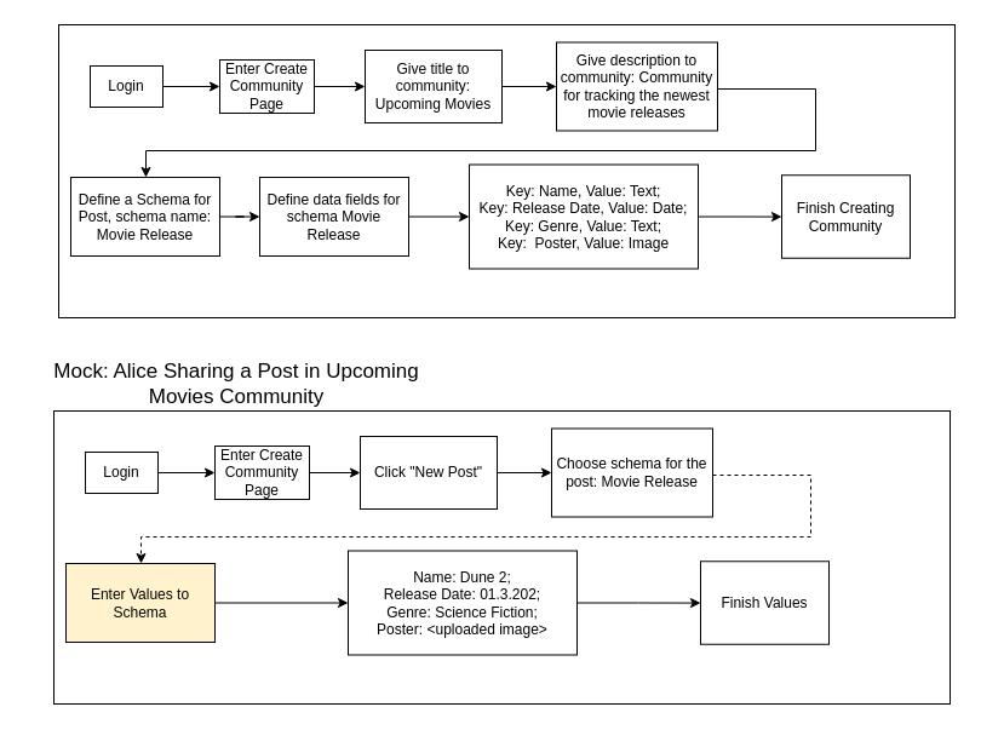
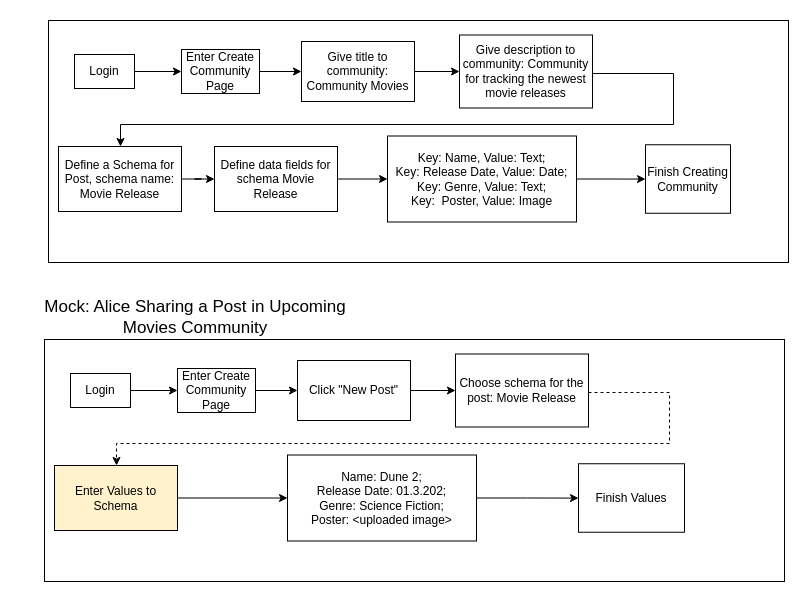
  <mxCell id="0" />
  <mxCell id="1" parent="0" />
  <mxCell id="2" value="" style="rounded=0;whiteSpace=wrap;html=1;gradientColor=none;fillColor=none;" vertex="1" parent="1"><mxGeometry x="48" y="20" width="740" height="242" as="geometry" /></mxCell>
  <mxCell id="3" value="" style="edgeStyle=orthogonalEdgeStyle;rounded=0;orthogonalLoop=1;jettySize=auto;html=1;" edge="1" parent="1" source="4" target="6"><mxGeometry relative="1" as="geometry" /></mxCell>
  <mxCell id="4" value="Login" style="rounded=0;whiteSpace=wrap;html=1;" vertex="1" parent="1"><mxGeometry x="74" y="54" width="60" height="34" as="geometry" /></mxCell>
  <mxCell id="5" value="" style="edgeStyle=orthogonalEdgeStyle;rounded=0;orthogonalLoop=1;jettySize=auto;html=1;" edge="1" parent="1" source="6" target="8"><mxGeometry relative="1" as="geometry" /></mxCell>
  <mxCell id="6" value="Enter Create Community Page" style="rounded=0;whiteSpace=wrap;html=1;" vertex="1" parent="1"><mxGeometry x="181" y="49" width="78" height="44" as="geometry" /></mxCell>
  <mxCell id="7" value="" style="edgeStyle=orthogonalEdgeStyle;rounded=0;orthogonalLoop=1;jettySize=auto;html=1;" edge="1" parent="1" source="8" target="10"><mxGeometry relative="1" as="geometry" /></mxCell>
- <mxCell id="8" value="Give title to community: Upcoming Movies" style="rounded=0;whiteSpace=wrap;html=1;" vertex="1" parent="1"><mxGeometry x="301" y="41" width="113" height="60" as="geometry" /></mxCell>
+ <mxCell id="8" value="Give title to community: Community Movies" style="rounded=0;whiteSpace=wrap;html=1;" vertex="1" parent="1"><mxGeometry x="301" y="41" width="113" height="60" as="geometry" /></mxCell>
  <mxCell id="9" value="" style="edgeStyle=orthogonalEdgeStyle;rounded=0;orthogonalLoop=1;jettySize=auto;html=1;" edge="1" parent="1" source="10" target="12"><mxGeometry relative="1" as="geometry"><Array as="points"><mxPoint x="673" y="73" /><mxPoint x="673" y="124" /><mxPoint x="120" y="124" /></Array></mxGeometry></mxCell>
  <mxCell id="10" value="Give description to community: Community for tracking the newest movie releases" style="rounded=0;whiteSpace=wrap;html=1;" vertex="1" parent="1"><mxGeometry x="459" y="34.5" width="133" height="73" as="geometry" /></mxCell>
  <mxCell id="11" value="" style="edgeStyle=orthogonalEdgeStyle;rounded=0;orthogonalLoop=1;jettySize=auto;html=1;" edge="1" parent="1" source="12" target="14"><mxGeometry relative="1" as="geometry" /></mxCell>
  <mxCell id="12" value="Define a Schema for Post, schema name: Movie Release" style="rounded=0;whiteSpace=wrap;html=1;" vertex="1" parent="1"><mxGeometry x="58" y="146" width="123" height="65" as="geometry" /></mxCell>
  <mxCell id="13" value="" style="edgeStyle=orthogonalEdgeStyle;rounded=0;orthogonalLoop=1;jettySize=auto;html=1;" edge="1" parent="1" source="14" target="16"><mxGeometry relative="1" as="geometry" /></mxCell>
  <mxCell id="14" value="Define data fields for schema Movie Release" style="rounded=0;whiteSpace=wrap;html=1;" vertex="1" parent="1"><mxGeometry x="214" y="146" width="123" height="65" as="geometry" /></mxCell>
  <mxCell id="15" value="" style="edgeStyle=orthogonalEdgeStyle;rounded=0;orthogonalLoop=1;jettySize=auto;html=1;" edge="1" parent="1" source="16" target="17"><mxGeometry relative="1" as="geometry" /></mxCell>
  <mxCell id="16" value="Key: Name, Value: Text;&lt;br&gt;Key: Release Date, Value: Date;&lt;br&gt;Key: Genre, Value: Text;&lt;br&gt;Key:&amp;nbsp; Poster, Value: Image" style="rounded=0;whiteSpace=wrap;html=1;" vertex="1" parent="1"><mxGeometry x="387" y="135.5" width="189" height="86" as="geometry" /></mxCell>
- <mxCell id="17" value="Finish Creating Community" style="rounded=0;whiteSpace=wrap;html=1;" vertex="1" parent="1"><mxGeometry x="645" y="144.25" width="106" height="68.5" as="geometry" /></mxCell>
+ <mxCell id="17" value="Finish Creating Community" style="rounded=0;whiteSpace=wrap;html=1;" vertex="1" parent="1"><mxGeometry x="645" y="144.25" width="85" height="68.5" as="geometry" /></mxCell>
  <mxCell id="18" value="Mock: Alice Sharing a Post in Upcoming Movies Community" style="text;html=1;align=center;verticalAlign=middle;whiteSpace=wrap;rounded=0;fontSize=17;" vertex="1" parent="1"><mxGeometry x="20" y="302" width="350" height="30" as="geometry" /></mxCell>
  <mxCell id="19" value="" style="rounded=0;whiteSpace=wrap;html=1;gradientColor=none;fillColor=none;" vertex="1" parent="1"><mxGeometry x="44" y="339" width="740" height="242" as="geometry" /></mxCell>
  <mxCell id="20" value="" style="edgeStyle=orthogonalEdgeStyle;rounded=0;orthogonalLoop=1;jettySize=auto;html=1;" edge="1" parent="1" source="21" target="23"><mxGeometry relative="1" as="geometry" /></mxCell>
  <mxCell id="21" value="Login" style="rounded=0;whiteSpace=wrap;html=1;" vertex="1" parent="1"><mxGeometry x="70" y="373" width="60" height="34" as="geometry" /></mxCell>
  <mxCell id="22" value="" style="edgeStyle=orthogonalEdgeStyle;rounded=0;orthogonalLoop=1;jettySize=auto;html=1;" edge="1" parent="1" source="23" target="25"><mxGeometry relative="1" as="geometry" /></mxCell>
  <mxCell id="23" value="Enter Create Community Page" style="rounded=0;whiteSpace=wrap;html=1;" vertex="1" parent="1"><mxGeometry x="177" y="368" width="78" height="44" as="geometry" /></mxCell>
  <mxCell id="24" value="" style="edgeStyle=orthogonalEdgeStyle;rounded=0;orthogonalLoop=1;jettySize=auto;html=1;" edge="1" parent="1" source="25" target="27"><mxGeometry relative="1" as="geometry" /></mxCell>
  <mxCell id="25" value="Click &quot;New Post&quot;" style="rounded=0;whiteSpace=wrap;html=1;" vertex="1" parent="1"><mxGeometry x="297" y="360" width="113" height="60" as="geometry" /></mxCell>
  <mxCell id="26" value="" style="edgeStyle=orthogonalEdgeStyle;rounded=0;orthogonalLoop=1;jettySize=auto;html=1;dashed=1;" edge="1" parent="1" source="27" target="29"><mxGeometry relative="1" as="geometry"><Array as="points"><mxPoint x="669" y="392" /><mxPoint x="669" y="443" /><mxPoint x="116" y="443" /></Array></mxGeometry></mxCell>
  <mxCell id="27" value="Choose schema for the post: Movie Release" style="rounded=0;whiteSpace=wrap;html=1;" vertex="1" parent="1"><mxGeometry x="455" y="353.5" width="133" height="73" as="geometry" /></mxCell>
  <mxCell id="28" value="" style="edgeStyle=orthogonalEdgeStyle;rounded=0;orthogonalLoop=1;jettySize=auto;html=1;" edge="1" parent="1" source="29" target="31"><mxGeometry relative="1" as="geometry" /></mxCell>
  <mxCell id="29" value="Enter Values to Schema" style="rounded=0;whiteSpace=wrap;html=1;fillColor=#fff2cc;" vertex="1" parent="1"><mxGeometry x="54" y="465" width="123" height="65" as="geometry" /></mxCell>
  <mxCell id="30" value="" style="edgeStyle=orthogonalEdgeStyle;rounded=0;orthogonalLoop=1;jettySize=auto;html=1;" edge="1" parent="1" source="31" target="32"><mxGeometry relative="1" as="geometry" /></mxCell>
  <mxCell id="31" value="Name: Dune 2;&lt;br&gt;Release Date: 01.3.202;&lt;br&gt;Genre: Science Fiction;&lt;br&gt;Poster: &amp;lt;uploaded image&amp;gt;" style="rounded=0;whiteSpace=wrap;html=1;" vertex="1" parent="1"><mxGeometry x="287" y="454.5" width="189" height="86" as="geometry" /></mxCell>
  <mxCell id="32" value="Finish Values" style="rounded=0;whiteSpace=wrap;html=1;" vertex="1" parent="1"><mxGeometry x="578" y="463.25" width="106" height="68.5" as="geometry" /></mxCell>
